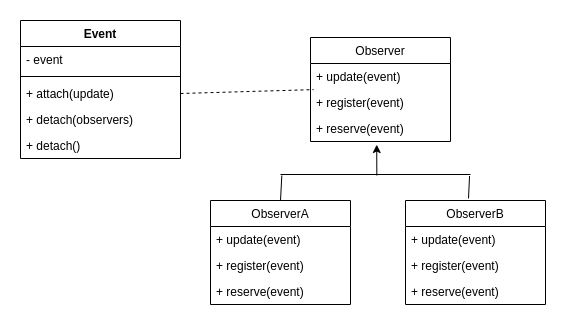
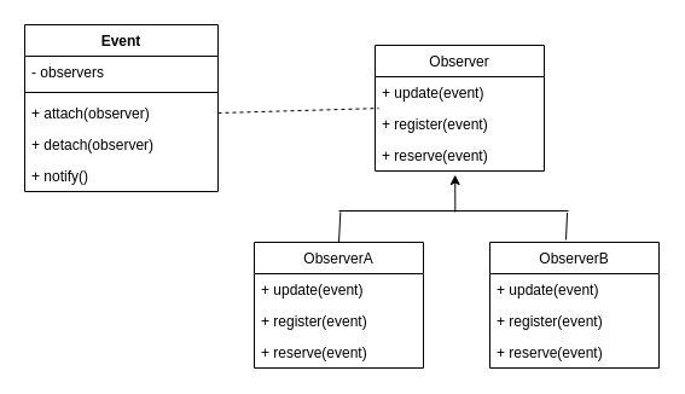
  <mxCell id="0" />
  <mxCell id="1" parent="0" />
  <mxCell id="2" value="Event" style="swimlane;fontStyle=1;align=center;verticalAlign=top;childLayout=stackLayout;horizontal=1;startSize=26;horizontalStack=0;resizeParent=1;resizeParentMax=0;resizeLast=0;collapsible=1;marginBottom=0;" vertex="1" parent="1"><mxGeometry x="20" y="20" width="160" height="138" as="geometry" /></mxCell>
- <mxCell id="3" value="- event" style="text;strokeColor=none;fillColor=none;align=left;verticalAlign=top;spacingLeft=4;spacingRight=4;overflow=hidden;rotatable=0;points=[[0,0.5],[1,0.5]];portConstraint=eastwest;" vertex="1" parent="2"><mxGeometry y="26" width="160" height="26" as="geometry" /></mxCell>
+ <mxCell id="3" value="- observers" style="text;strokeColor=none;fillColor=none;align=left;verticalAlign=top;spacingLeft=4;spacingRight=4;overflow=hidden;rotatable=0;points=[[0,0.5],[1,0.5]];portConstraint=eastwest;" vertex="1" parent="2"><mxGeometry y="26" width="160" height="26" as="geometry" /></mxCell>
  <mxCell id="4" value="" style="line;strokeWidth=1;fillColor=none;align=left;verticalAlign=middle;spacingTop=-1;spacingLeft=3;spacingRight=3;rotatable=0;labelPosition=right;points=[];portConstraint=eastwest;" vertex="1" parent="2"><mxGeometry y="52" width="160" height="8" as="geometry" /></mxCell>
- <mxCell id="5" value="+ attach(update)" style="text;strokeColor=none;fillColor=none;align=left;verticalAlign=top;spacingLeft=4;spacingRight=4;overflow=hidden;rotatable=0;points=[[0,0.5],[1,0.5]];portConstraint=eastwest;" vertex="1" parent="2"><mxGeometry y="60" width="160" height="26" as="geometry" /></mxCell>
- <mxCell id="6" value="+ detach(observers)" style="text;strokeColor=none;fillColor=none;align=left;verticalAlign=top;spacingLeft=4;spacingRight=4;overflow=hidden;rotatable=0;points=[[0,0.5],[1,0.5]];portConstraint=eastwest;" vertex="1" parent="2"><mxGeometry y="86" width="160" height="26" as="geometry" /></mxCell>
- <mxCell id="7" value="+ detach()" style="text;strokeColor=none;fillColor=none;align=left;verticalAlign=top;spacingLeft=4;spacingRight=4;overflow=hidden;rotatable=0;points=[[0,0.5],[1,0.5]];portConstraint=eastwest;" vertex="1" parent="2"><mxGeometry y="112" width="160" height="26" as="geometry" /></mxCell>
+ <mxCell id="5" value="+ attach(observer)" style="text;strokeColor=none;fillColor=none;align=left;verticalAlign=top;spacingLeft=4;spacingRight=4;overflow=hidden;rotatable=0;points=[[0,0.5],[1,0.5]];portConstraint=eastwest;" vertex="1" parent="2"><mxGeometry y="60" width="160" height="26" as="geometry" /></mxCell>
+ <mxCell id="6" value="+ detach(observer)" style="text;strokeColor=none;fillColor=none;align=left;verticalAlign=top;spacingLeft=4;spacingRight=4;overflow=hidden;rotatable=0;points=[[0,0.5],[1,0.5]];portConstraint=eastwest;" vertex="1" parent="2"><mxGeometry y="86" width="160" height="26" as="geometry" /></mxCell>
+ <mxCell id="7" value="+ notify()" style="text;strokeColor=none;fillColor=none;align=left;verticalAlign=top;spacingLeft=4;spacingRight=4;overflow=hidden;rotatable=0;points=[[0,0.5],[1,0.5]];portConstraint=eastwest;" vertex="1" parent="2"><mxGeometry y="112" width="160" height="26" as="geometry" /></mxCell>
  <mxCell id="8" value="ObserverB" style="swimlane;fontStyle=0;childLayout=stackLayout;horizontal=1;startSize=26;fillColor=none;horizontalStack=0;resizeParent=1;resizeParentMax=0;resizeLast=0;collapsible=1;marginBottom=0;" vertex="1" parent="1"><mxGeometry x="405" y="200" width="140" height="104" as="geometry" /></mxCell>
  <mxCell id="9" value="+ update(event)" style="text;strokeColor=none;fillColor=none;align=left;verticalAlign=top;spacingLeft=4;spacingRight=4;overflow=hidden;rotatable=0;points=[[0,0.5],[1,0.5]];portConstraint=eastwest;" vertex="1" parent="8"><mxGeometry y="26" width="140" height="26" as="geometry" /></mxCell>
  <mxCell id="10" value="+ register(event)" style="text;strokeColor=none;fillColor=none;align=left;verticalAlign=top;spacingLeft=4;spacingRight=4;overflow=hidden;rotatable=0;points=[[0,0.5],[1,0.5]];portConstraint=eastwest;" vertex="1" parent="8"><mxGeometry y="52" width="140" height="26" as="geometry" /></mxCell>
  <mxCell id="11" value="+ reserve(event)" style="text;strokeColor=none;fillColor=none;align=left;verticalAlign=top;spacingLeft=4;spacingRight=4;overflow=hidden;rotatable=0;points=[[0,0.5],[1,0.5]];portConstraint=eastwest;" vertex="1" parent="8"><mxGeometry y="78" width="140" height="26" as="geometry" /></mxCell>
  <mxCell id="12" value="ObserverA" style="swimlane;fontStyle=0;childLayout=stackLayout;horizontal=1;startSize=26;fillColor=none;horizontalStack=0;resizeParent=1;resizeParentMax=0;resizeLast=0;collapsible=1;marginBottom=0;" vertex="1" parent="1"><mxGeometry x="210" y="200" width="140" height="104" as="geometry" /></mxCell>
  <mxCell id="13" value="+ update(event)" style="text;strokeColor=none;fillColor=none;align=left;verticalAlign=top;spacingLeft=4;spacingRight=4;overflow=hidden;rotatable=0;points=[[0,0.5],[1,0.5]];portConstraint=eastwest;" vertex="1" parent="12"><mxGeometry y="26" width="140" height="26" as="geometry" /></mxCell>
  <mxCell id="14" value="+ register(event)" style="text;strokeColor=none;fillColor=none;align=left;verticalAlign=top;spacingLeft=4;spacingRight=4;overflow=hidden;rotatable=0;points=[[0,0.5],[1,0.5]];portConstraint=eastwest;" vertex="1" parent="12"><mxGeometry y="52" width="140" height="26" as="geometry" /></mxCell>
  <mxCell id="15" value="+ reserve(event)" style="text;strokeColor=none;fillColor=none;align=left;verticalAlign=top;spacingLeft=4;spacingRight=4;overflow=hidden;rotatable=0;points=[[0,0.5],[1,0.5]];portConstraint=eastwest;" vertex="1" parent="12"><mxGeometry y="78" width="140" height="26" as="geometry" /></mxCell>
  <mxCell id="16" value="" style="line;strokeWidth=1;fillColor=none;align=left;verticalAlign=middle;spacingTop=-1;spacingLeft=3;spacingRight=3;rotatable=0;labelPosition=right;points=[];portConstraint=eastwest;" vertex="1" parent="1"><mxGeometry x="280" y="170" width="190" height="8" as="geometry" /></mxCell>
  <mxCell id="17" value="Observer" style="swimlane;fontStyle=0;childLayout=stackLayout;horizontal=1;startSize=26;fillColor=none;horizontalStack=0;resizeParent=1;resizeParentMax=0;resizeLast=0;collapsible=1;marginBottom=0;" vertex="1" parent="1"><mxGeometry x="310" y="37" width="140" height="104" as="geometry" /></mxCell>
  <mxCell id="18" value="+ update(event)" style="text;strokeColor=none;fillColor=none;align=left;verticalAlign=top;spacingLeft=4;spacingRight=4;overflow=hidden;rotatable=0;points=[[0,0.5],[1,0.5]];portConstraint=eastwest;" vertex="1" parent="17"><mxGeometry y="26" width="140" height="26" as="geometry" /></mxCell>
  <mxCell id="19" value="+ register(event)" style="text;strokeColor=none;fillColor=none;align=left;verticalAlign=top;spacingLeft=4;spacingRight=4;overflow=hidden;rotatable=0;points=[[0,0.5],[1,0.5]];portConstraint=eastwest;" vertex="1" parent="17"><mxGeometry y="52" width="140" height="26" as="geometry" /></mxCell>
  <mxCell id="20" value="+ reserve(event)" style="text;strokeColor=none;fillColor=none;align=left;verticalAlign=top;spacingLeft=4;spacingRight=4;overflow=hidden;rotatable=0;points=[[0,0.5],[1,0.5]];portConstraint=eastwest;" vertex="1" parent="17"><mxGeometry y="78" width="140" height="26" as="geometry" /></mxCell>
  <mxCell id="21" value="" style="endArrow=classic;html=1;exitX=0.507;exitY=0.625;exitDx=0;exitDy=0;exitPerimeter=0;entryX=0.473;entryY=1.118;entryDx=0;entryDy=0;entryPerimeter=0;" edge="1" parent="1" source="16" target="20"><mxGeometry width="50" height="50" relative="1" as="geometry"><mxPoint x="380" y="230" as="sourcePoint" /><mxPoint x="430" y="180" as="targetPoint" /></mxGeometry></mxCell>
  <mxCell id="22" value="" style="endArrow=none;html=1;exitX=0.5;exitY=0;exitDx=0;exitDy=0;entryX=0.007;entryY=0.625;entryDx=0;entryDy=0;entryPerimeter=0;" edge="1" parent="1" source="12" target="16"><mxGeometry width="50" height="50" relative="1" as="geometry"><mxPoint x="360" y="230" as="sourcePoint" /><mxPoint x="410" y="180" as="targetPoint" /></mxGeometry></mxCell>
  <mxCell id="23" value="" style="endArrow=none;html=1;exitX=0.45;exitY=-0.02;exitDx=0;exitDy=0;entryX=0.995;entryY=0.692;entryDx=0;entryDy=0;entryPerimeter=0;exitPerimeter=0;" edge="1" parent="1" source="8" target="16"><mxGeometry width="50" height="50" relative="1" as="geometry"><mxPoint x="290" y="210" as="sourcePoint" /><mxPoint x="291.33" y="185" as="targetPoint" /></mxGeometry></mxCell>
  <mxCell id="24" value="" style="endArrow=none;dashed=1;html=1;exitX=1;exitY=0.5;exitDx=0;exitDy=0;entryX=0.022;entryY=0.005;entryDx=0;entryDy=0;entryPerimeter=0;" edge="1" parent="1" source="5" target="19"><mxGeometry width="50" height="50" relative="1" as="geometry"><mxPoint x="230" y="30" as="sourcePoint" /><mxPoint x="280" y="-20" as="targetPoint" /></mxGeometry></mxCell>
